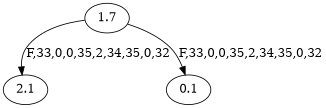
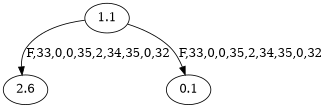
  digraph {
-   1.1 [label=1.7]
-   2.1
+   1.1
+   2.1 [label=2.6]
    0.1
    1.1 -> 2.1 [label="F,33,0,0,35,2,34,35,0,32"]
    1.1 -> 0.1 [label="F,33,0,0,35,2,34,35,0,32"]
  }
